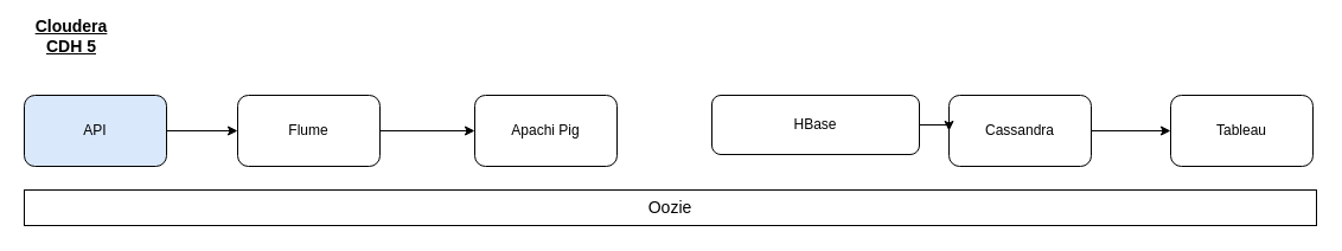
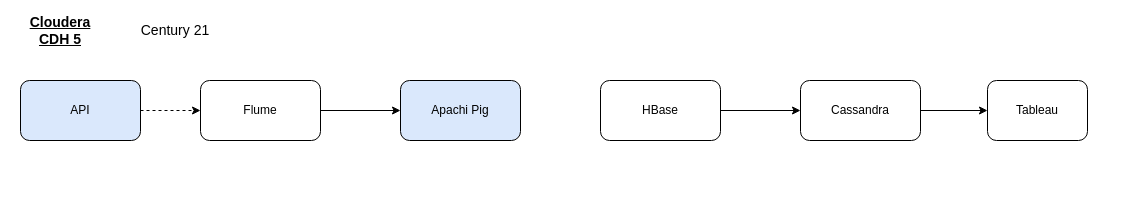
  <mxCell id="0" />
  <mxCell id="1" parent="0" />
  <mxCell id="2" style="edgeStyle=orthogonalEdgeStyle;rounded=0;orthogonalLoop=1;jettySize=auto;html=1;exitX=1;exitY=0.5;exitDx=0;exitDy=0;" edge="1" parent="1" source="3" target="6"><mxGeometry relative="1" as="geometry" /></mxCell>
  <mxCell id="3" value="Flume" style="rounded=1;whiteSpace=wrap;html=1;" vertex="1" parent="1"><mxGeometry x="200" y="80" width="120" height="60" as="geometry" /></mxCell>
- <mxCell id="4" style="edgeStyle=orthogonalEdgeStyle;rounded=0;orthogonalLoop=1;jettySize=auto;html=1;exitX=1;exitY=0.5;exitDx=0;exitDy=0;entryX=0;entryY=0.5;entryDx=0;entryDy=0;" edge="1" parent="1" source="5" target="3"><mxGeometry relative="1" as="geometry" /></mxCell>
+ <mxCell id="4" style="edgeStyle=orthogonalEdgeStyle;rounded=0;orthogonalLoop=1;jettySize=auto;html=1;exitX=1;exitY=0.5;exitDx=0;exitDy=0;entryX=0;entryY=0.5;entryDx=0;entryDy=0;dashed=1;" edge="1" parent="1" source="5" target="3"><mxGeometry relative="1" as="geometry" /></mxCell>
  <mxCell id="5" value="API" style="rounded=1;whiteSpace=wrap;html=1;fillColor=#dae8fc;" vertex="1" parent="1"><mxGeometry x="20" y="80" width="120" height="60" as="geometry" /></mxCell>
- <mxCell id="6" value="Apachi Pig" style="rounded=1;whiteSpace=wrap;html=1;" vertex="1" parent="1"><mxGeometry x="400" y="80" width="120" height="60" as="geometry" /></mxCell>
+ <mxCell id="6" value="Apachi Pig" style="rounded=1;whiteSpace=wrap;html=1;fillColor=#dae8fc;" vertex="1" parent="1"><mxGeometry x="400" y="80" width="120" height="60" as="geometry" /></mxCell>
  <mxCell id="7" value="&lt;b style=&quot;font-size: 14px&quot;&gt;&lt;u style=&quot;font-size: 14px&quot;&gt;Cloudera&lt;br&gt;CDH 5&lt;br&gt;&lt;/u&gt;&lt;/b&gt;" style="text;html=1;strokeColor=none;fillColor=none;align=center;verticalAlign=middle;whiteSpace=wrap;rounded=0;fontSize=14;" vertex="1" parent="1"><mxGeometry x="40" y="20" width="40" height="20" as="geometry" /></mxCell>
  <mxCell id="8" style="edgeStyle=orthogonalEdgeStyle;rounded=0;orthogonalLoop=1;jettySize=auto;html=1;exitX=1;exitY=0.5;exitDx=0;exitDy=0;entryX=0;entryY=0.5;entryDx=0;entryDy=0;fontSize=14;" edge="1" parent="1" source="9" target="12"><mxGeometry relative="1" as="geometry" /></mxCell>
  <mxCell id="9" value="Cassandra" style="rounded=1;whiteSpace=wrap;html=1;" vertex="1" parent="1"><mxGeometry x="800" y="80" width="120" height="60" as="geometry" /></mxCell>
  <mxCell id="10" style="edgeStyle=orthogonalEdgeStyle;rounded=0;orthogonalLoop=1;jettySize=auto;html=1;exitX=1;exitY=0.5;exitDx=0;exitDy=0;entryX=0;entryY=0.5;entryDx=0;entryDy=0;fontSize=14;" edge="1" parent="1" source="11" target="9"><mxGeometry relative="1" as="geometry" /></mxCell>
- <mxCell id="11" value="HBase" style="rounded=1;whiteSpace=wrap;html=1;" vertex="1" parent="1"><mxGeometry x="600" y="80" width="175" height="50" as="geometry" /></mxCell>
- <mxCell id="12" value="Tableau" style="rounded=1;whiteSpace=wrap;html=1;" vertex="1" parent="1"><mxGeometry x="987" y="80" width="120" height="60" as="geometry" /></mxCell>
- <mxCell id="14" value="Oozie" style="rounded=0;whiteSpace=wrap;html=1;fontSize=14;" vertex="1" parent="1"><mxGeometry x="20" y="160" width="1090" height="30" as="geometry" /></mxCell>
+ <mxCell id="11" value="HBase" style="rounded=1;whiteSpace=wrap;html=1;" vertex="1" parent="1"><mxGeometry x="600" y="80" width="120" height="60" as="geometry" /></mxCell>
+ <mxCell id="12" value="Tableau" style="rounded=1;whiteSpace=wrap;html=1;" vertex="1" parent="1"><mxGeometry x="987" y="80" width="100" height="60" as="geometry" /></mxCell>
+ <mxCell id="13" value="Century 21" style="text;html=1;strokeColor=none;fillColor=none;align=center;verticalAlign=middle;whiteSpace=wrap;rounded=0;fontSize=14;" vertex="1" parent="1"><mxGeometry x="110" y="20" width="130" height="20" as="geometry" /></mxCell>
